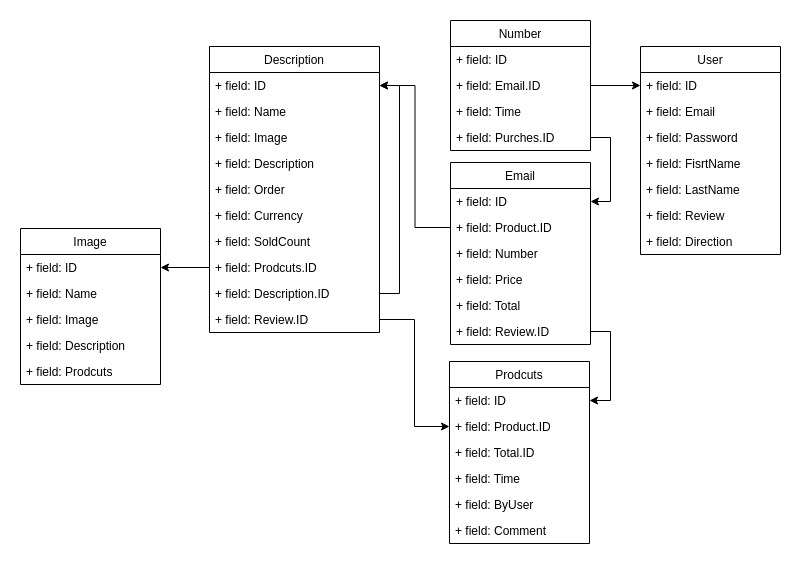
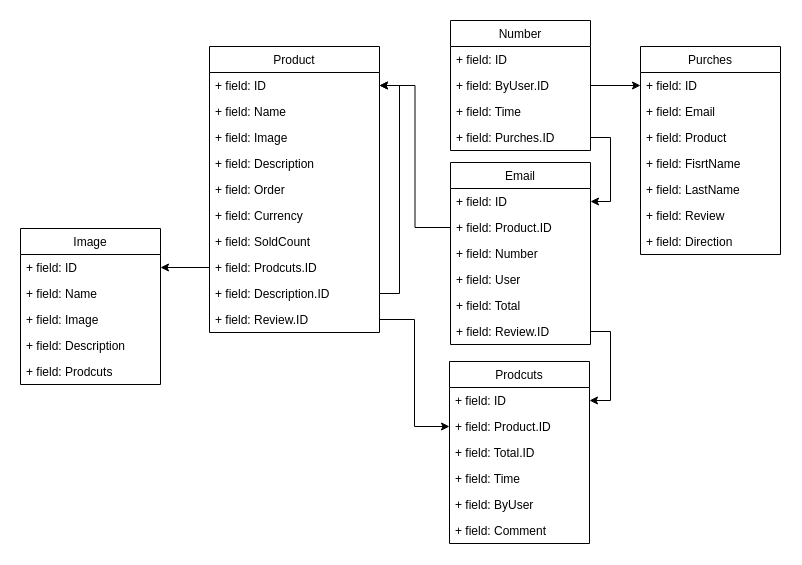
  <mxCell id="0" />
  <mxCell id="1" parent="0" />
  <mxCell id="2" value="Image" style="swimlane;fontStyle=0;childLayout=stackLayout;horizontal=1;startSize=26;fillColor=none;horizontalStack=0;resizeParent=1;resizeParentMax=0;resizeLast=0;collapsible=1;marginBottom=0;" vertex="1" parent="1"><mxGeometry x="20" y="228" width="140" height="156" as="geometry" /></mxCell>
  <mxCell id="3" value="+ field: ID" style="text;strokeColor=none;fillColor=none;align=left;verticalAlign=top;spacingLeft=4;spacingRight=4;overflow=hidden;rotatable=0;points=[[0,0.5],[1,0.5]];portConstraint=eastwest;" vertex="1" parent="2"><mxGeometry y="26" width="140" height="26" as="geometry" /></mxCell>
  <mxCell id="4" value="+ field: Name&#10;" style="text;strokeColor=none;fillColor=none;align=left;verticalAlign=top;spacingLeft=4;spacingRight=4;overflow=hidden;rotatable=0;points=[[0,0.5],[1,0.5]];portConstraint=eastwest;" vertex="1" parent="2"><mxGeometry y="52" width="140" height="26" as="geometry" /></mxCell>
  <mxCell id="5" value="+ field: Image" style="text;strokeColor=none;fillColor=none;align=left;verticalAlign=top;spacingLeft=4;spacingRight=4;overflow=hidden;rotatable=0;points=[[0,0.5],[1,0.5]];portConstraint=eastwest;" vertex="1" parent="2"><mxGeometry y="78" width="140" height="26" as="geometry" /></mxCell>
  <mxCell id="6" value="+ field: Description" style="text;strokeColor=none;fillColor=none;align=left;verticalAlign=top;spacingLeft=4;spacingRight=4;overflow=hidden;rotatable=0;points=[[0,0.5],[1,0.5]];portConstraint=eastwest;" vertex="1" parent="2"><mxGeometry y="104" width="140" height="26" as="geometry" /></mxCell>
  <mxCell id="7" value="+ field: Prodcuts" style="text;strokeColor=none;fillColor=none;align=left;verticalAlign=top;spacingLeft=4;spacingRight=4;overflow=hidden;rotatable=0;points=[[0,0.5],[1,0.5]];portConstraint=eastwest;" vertex="1" parent="2"><mxGeometry y="130" width="140" height="26" as="geometry" /></mxCell>
- <mxCell id="8" value="Description" style="swimlane;fontStyle=0;childLayout=stackLayout;horizontal=1;startSize=26;fillColor=none;horizontalStack=0;resizeParent=1;resizeParentMax=0;resizeLast=0;collapsible=1;marginBottom=0;" vertex="1" parent="1"><mxGeometry x="209" y="46" width="170" height="286" as="geometry" /></mxCell>
+ <mxCell id="8" value="Product" style="swimlane;fontStyle=0;childLayout=stackLayout;horizontal=1;startSize=26;fillColor=none;horizontalStack=0;resizeParent=1;resizeParentMax=0;resizeLast=0;collapsible=1;marginBottom=0;" vertex="1" parent="1"><mxGeometry x="209" y="46" width="170" height="286" as="geometry" /></mxCell>
  <mxCell id="9" value="+ field: ID" style="text;strokeColor=none;fillColor=none;align=left;verticalAlign=top;spacingLeft=4;spacingRight=4;overflow=hidden;rotatable=0;points=[[0,0.5],[1,0.5]];portConstraint=eastwest;" vertex="1" parent="8"><mxGeometry y="26" width="170" height="26" as="geometry" /></mxCell>
  <mxCell id="10" value="+ field: Name" style="text;strokeColor=none;fillColor=none;align=left;verticalAlign=top;spacingLeft=4;spacingRight=4;overflow=hidden;rotatable=0;points=[[0,0.5],[1,0.5]];portConstraint=eastwest;" vertex="1" parent="8"><mxGeometry y="52" width="170" height="26" as="geometry" /></mxCell>
  <mxCell id="11" value="+ field: Image" style="text;strokeColor=none;fillColor=none;align=left;verticalAlign=top;spacingLeft=4;spacingRight=4;overflow=hidden;rotatable=0;points=[[0,0.5],[1,0.5]];portConstraint=eastwest;" vertex="1" parent="8"><mxGeometry y="78" width="170" height="26" as="geometry" /></mxCell>
  <mxCell id="12" value="+ field: Description" style="text;strokeColor=none;fillColor=none;align=left;verticalAlign=top;spacingLeft=4;spacingRight=4;overflow=hidden;rotatable=0;points=[[0,0.5],[1,0.5]];portConstraint=eastwest;" vertex="1" parent="8"><mxGeometry y="104" width="170" height="26" as="geometry" /></mxCell>
  <mxCell id="13" value="+ field: Order" style="text;strokeColor=none;fillColor=none;align=left;verticalAlign=top;spacingLeft=4;spacingRight=4;overflow=hidden;rotatable=0;points=[[0,0.5],[1,0.5]];portConstraint=eastwest;" vertex="1" parent="8"><mxGeometry y="130" width="170" height="26" as="geometry" /></mxCell>
  <mxCell id="14" value="+ field: Currency" style="text;strokeColor=none;fillColor=none;align=left;verticalAlign=top;spacingLeft=4;spacingRight=4;overflow=hidden;rotatable=0;points=[[0,0.5],[1,0.5]];portConstraint=eastwest;" vertex="1" parent="8"><mxGeometry y="156" width="170" height="26" as="geometry" /></mxCell>
  <mxCell id="15" value="+ field: SoldCount" style="text;strokeColor=none;fillColor=none;align=left;verticalAlign=top;spacingLeft=4;spacingRight=4;overflow=hidden;rotatable=0;points=[[0,0.5],[1,0.5]];portConstraint=eastwest;" vertex="1" parent="8"><mxGeometry y="182" width="170" height="26" as="geometry" /></mxCell>
  <mxCell id="16" value="+ field: Prodcuts.ID" style="text;strokeColor=none;fillColor=none;align=left;verticalAlign=top;spacingLeft=4;spacingRight=4;overflow=hidden;rotatable=0;points=[[0,0.5],[1,0.5]];portConstraint=eastwest;" vertex="1" parent="8"><mxGeometry y="208" width="170" height="26" as="geometry" /></mxCell>
  <mxCell id="17" style="edgeStyle=orthogonalEdgeStyle;rounded=0;orthogonalLoop=1;jettySize=auto;html=1;exitX=1;exitY=0.5;exitDx=0;exitDy=0;entryX=1;entryY=0.5;entryDx=0;entryDy=0;" edge="1" parent="8" source="18" target="9"><mxGeometry relative="1" as="geometry" /></mxCell>
  <mxCell id="18" value="+ field: Description.ID" style="text;strokeColor=none;fillColor=none;align=left;verticalAlign=top;spacingLeft=4;spacingRight=4;overflow=hidden;rotatable=0;points=[[0,0.5],[1,0.5]];portConstraint=eastwest;" vertex="1" parent="8"><mxGeometry y="234" width="170" height="26" as="geometry" /></mxCell>
  <mxCell id="19" value="+ field: Review.ID" style="text;strokeColor=none;fillColor=none;align=left;verticalAlign=top;spacingLeft=4;spacingRight=4;overflow=hidden;rotatable=0;points=[[0,0.5],[1,0.5]];portConstraint=eastwest;" vertex="1" parent="8"><mxGeometry y="260" width="170" height="26" as="geometry" /></mxCell>
  <mxCell id="20" style="edgeStyle=orthogonalEdgeStyle;rounded=0;orthogonalLoop=1;jettySize=auto;html=1;exitX=1;exitY=0.5;exitDx=0;exitDy=0;" edge="1" parent="8" source="19" target="19"><mxGeometry relative="1" as="geometry" /></mxCell>
- <mxCell id="21" value="User" style="swimlane;fontStyle=0;childLayout=stackLayout;horizontal=1;startSize=26;fillColor=none;horizontalStack=0;resizeParent=1;resizeParentMax=0;resizeLast=0;collapsible=1;marginBottom=0;" vertex="1" parent="1"><mxGeometry x="640" y="46" width="140" height="208" as="geometry" /></mxCell>
+ <mxCell id="21" value="Purches" style="swimlane;fontStyle=0;childLayout=stackLayout;horizontal=1;startSize=26;fillColor=none;horizontalStack=0;resizeParent=1;resizeParentMax=0;resizeLast=0;collapsible=1;marginBottom=0;" vertex="1" parent="1"><mxGeometry x="640" y="46" width="140" height="208" as="geometry" /></mxCell>
  <mxCell id="22" value="+ field: ID" style="text;strokeColor=none;fillColor=none;align=left;verticalAlign=top;spacingLeft=4;spacingRight=4;overflow=hidden;rotatable=0;points=[[0,0.5],[1,0.5]];portConstraint=eastwest;" vertex="1" parent="21"><mxGeometry y="26" width="140" height="26" as="geometry" /></mxCell>
  <mxCell id="23" value="+ field: Email" style="text;strokeColor=none;fillColor=none;align=left;verticalAlign=top;spacingLeft=4;spacingRight=4;overflow=hidden;rotatable=0;points=[[0,0.5],[1,0.5]];portConstraint=eastwest;" vertex="1" parent="21"><mxGeometry y="52" width="140" height="26" as="geometry" /></mxCell>
- <mxCell id="24" value="+ field: Password" style="text;strokeColor=none;fillColor=none;align=left;verticalAlign=top;spacingLeft=4;spacingRight=4;overflow=hidden;rotatable=0;points=[[0,0.5],[1,0.5]];portConstraint=eastwest;" vertex="1" parent="21"><mxGeometry y="78" width="140" height="26" as="geometry" /></mxCell>
+ <mxCell id="24" value="+ field: Product" style="text;strokeColor=none;fillColor=none;align=left;verticalAlign=top;spacingLeft=4;spacingRight=4;overflow=hidden;rotatable=0;points=[[0,0.5],[1,0.5]];portConstraint=eastwest;" vertex="1" parent="21"><mxGeometry y="78" width="140" height="26" as="geometry" /></mxCell>
  <mxCell id="25" value="+ field: FisrtName" style="text;strokeColor=none;fillColor=none;align=left;verticalAlign=top;spacingLeft=4;spacingRight=4;overflow=hidden;rotatable=0;points=[[0,0.5],[1,0.5]];portConstraint=eastwest;" vertex="1" parent="21"><mxGeometry y="104" width="140" height="26" as="geometry" /></mxCell>
  <mxCell id="26" value="+ field: LastName" style="text;strokeColor=none;fillColor=none;align=left;verticalAlign=top;spacingLeft=4;spacingRight=4;overflow=hidden;rotatable=0;points=[[0,0.5],[1,0.5]];portConstraint=eastwest;" vertex="1" parent="21"><mxGeometry y="130" width="140" height="26" as="geometry" /></mxCell>
  <mxCell id="27" value="+ field: Review" style="text;strokeColor=none;fillColor=none;align=left;verticalAlign=top;spacingLeft=4;spacingRight=4;overflow=hidden;rotatable=0;points=[[0,0.5],[1,0.5]];portConstraint=eastwest;" vertex="1" parent="21"><mxGeometry y="156" width="140" height="26" as="geometry" /></mxCell>
  <mxCell id="28" value="+ field: Direction" style="text;strokeColor=none;fillColor=none;align=left;verticalAlign=top;spacingLeft=4;spacingRight=4;overflow=hidden;rotatable=0;points=[[0,0.5],[1,0.5]];portConstraint=eastwest;" vertex="1" parent="21"><mxGeometry y="182" width="140" height="26" as="geometry" /></mxCell>
  <mxCell id="29" value="Number" style="swimlane;fontStyle=0;childLayout=stackLayout;horizontal=1;startSize=26;fillColor=none;horizontalStack=0;resizeParent=1;resizeParentMax=0;resizeLast=0;collapsible=1;marginBottom=0;" vertex="1" parent="1"><mxGeometry x="450" y="20" width="140" height="130" as="geometry" /></mxCell>
  <mxCell id="30" value="+ field: ID" style="text;strokeColor=none;fillColor=none;align=left;verticalAlign=top;spacingLeft=4;spacingRight=4;overflow=hidden;rotatable=0;points=[[0,0.5],[1,0.5]];portConstraint=eastwest;" vertex="1" parent="29"><mxGeometry y="26" width="140" height="26" as="geometry" /></mxCell>
- <mxCell id="31" value="+ field: Email.ID" style="text;strokeColor=none;fillColor=none;align=left;verticalAlign=top;spacingLeft=4;spacingRight=4;overflow=hidden;rotatable=0;points=[[0,0.5],[1,0.5]];portConstraint=eastwest;" vertex="1" parent="29"><mxGeometry y="52" width="140" height="26" as="geometry" /></mxCell>
+ <mxCell id="31" value="+ field: ByUser.ID" style="text;strokeColor=none;fillColor=none;align=left;verticalAlign=top;spacingLeft=4;spacingRight=4;overflow=hidden;rotatable=0;points=[[0,0.5],[1,0.5]];portConstraint=eastwest;" vertex="1" parent="29"><mxGeometry y="52" width="140" height="26" as="geometry" /></mxCell>
  <mxCell id="32" value="+ field: Time" style="text;strokeColor=none;fillColor=none;align=left;verticalAlign=top;spacingLeft=4;spacingRight=4;overflow=hidden;rotatable=0;points=[[0,0.5],[1,0.5]];portConstraint=eastwest;" vertex="1" parent="29"><mxGeometry y="78" width="140" height="26" as="geometry" /></mxCell>
  <mxCell id="33" value="+ field: Purches.ID" style="text;strokeColor=none;fillColor=none;align=left;verticalAlign=top;spacingLeft=4;spacingRight=4;overflow=hidden;rotatable=0;points=[[0,0.5],[1,0.5]];portConstraint=eastwest;" vertex="1" parent="29"><mxGeometry y="104" width="140" height="26" as="geometry" /></mxCell>
  <mxCell id="34" value="Email" style="swimlane;fontStyle=0;childLayout=stackLayout;horizontal=1;startSize=26;fillColor=none;horizontalStack=0;resizeParent=1;resizeParentMax=0;resizeLast=0;collapsible=1;marginBottom=0;" vertex="1" parent="1"><mxGeometry x="450" y="162" width="140" height="182" as="geometry" /></mxCell>
  <mxCell id="35" value="+ field: ID" style="text;strokeColor=none;fillColor=none;align=left;verticalAlign=top;spacingLeft=4;spacingRight=4;overflow=hidden;rotatable=0;points=[[0,0.5],[1,0.5]];portConstraint=eastwest;" vertex="1" parent="34"><mxGeometry y="26" width="140" height="26" as="geometry" /></mxCell>
  <mxCell id="36" value="+ field: Product.ID" style="text;strokeColor=none;fillColor=none;align=left;verticalAlign=top;spacingLeft=4;spacingRight=4;overflow=hidden;rotatable=0;points=[[0,0.5],[1,0.5]];portConstraint=eastwest;" vertex="1" parent="34"><mxGeometry y="52" width="140" height="26" as="geometry" /></mxCell>
  <mxCell id="37" value="+ field: Number" style="text;strokeColor=none;fillColor=none;align=left;verticalAlign=top;spacingLeft=4;spacingRight=4;overflow=hidden;rotatable=0;points=[[0,0.5],[1,0.5]];portConstraint=eastwest;" vertex="1" parent="34"><mxGeometry y="78" width="140" height="26" as="geometry" /></mxCell>
- <mxCell id="38" value="+ field: Price" style="text;strokeColor=none;fillColor=none;align=left;verticalAlign=top;spacingLeft=4;spacingRight=4;overflow=hidden;rotatable=0;points=[[0,0.5],[1,0.5]];portConstraint=eastwest;" vertex="1" parent="34"><mxGeometry y="104" width="140" height="26" as="geometry" /></mxCell>
+ <mxCell id="38" value="+ field: User" style="text;strokeColor=none;fillColor=none;align=left;verticalAlign=top;spacingLeft=4;spacingRight=4;overflow=hidden;rotatable=0;points=[[0,0.5],[1,0.5]];portConstraint=eastwest;" vertex="1" parent="34"><mxGeometry y="104" width="140" height="26" as="geometry" /></mxCell>
  <mxCell id="39" value="+ field: Total" style="text;strokeColor=none;fillColor=none;align=left;verticalAlign=top;spacingLeft=4;spacingRight=4;overflow=hidden;rotatable=0;points=[[0,0.5],[1,0.5]];portConstraint=eastwest;" vertex="1" parent="34"><mxGeometry y="130" width="140" height="26" as="geometry" /></mxCell>
  <mxCell id="40" value="+ field: Review.ID" style="text;strokeColor=none;fillColor=none;align=left;verticalAlign=top;spacingLeft=4;spacingRight=4;overflow=hidden;rotatable=0;points=[[0,0.5],[1,0.5]];portConstraint=eastwest;" vertex="1" parent="34"><mxGeometry y="156" width="140" height="26" as="geometry" /></mxCell>
  <mxCell id="41" value="Prodcuts" style="swimlane;fontStyle=0;childLayout=stackLayout;horizontal=1;startSize=26;fillColor=none;horizontalStack=0;resizeParent=1;resizeParentMax=0;resizeLast=0;collapsible=1;marginBottom=0;" vertex="1" parent="1"><mxGeometry x="449" y="361" width="140" height="182" as="geometry" /></mxCell>
  <mxCell id="42" value="+ field: ID" style="text;strokeColor=none;fillColor=none;align=left;verticalAlign=top;spacingLeft=4;spacingRight=4;overflow=hidden;rotatable=0;points=[[0,0.5],[1,0.5]];portConstraint=eastwest;" vertex="1" parent="41"><mxGeometry y="26" width="140" height="26" as="geometry" /></mxCell>
  <mxCell id="43" value="+ field: Product.ID" style="text;strokeColor=none;fillColor=none;align=left;verticalAlign=top;spacingLeft=4;spacingRight=4;overflow=hidden;rotatable=0;points=[[0,0.5],[1,0.5]];portConstraint=eastwest;" vertex="1" parent="41"><mxGeometry y="52" width="140" height="26" as="geometry" /></mxCell>
  <mxCell id="44" value="+ field: Total.ID" style="text;strokeColor=none;fillColor=none;align=left;verticalAlign=top;spacingLeft=4;spacingRight=4;overflow=hidden;rotatable=0;points=[[0,0.5],[1,0.5]];portConstraint=eastwest;" vertex="1" parent="41"><mxGeometry y="78" width="140" height="26" as="geometry" /></mxCell>
  <mxCell id="45" value="+ field: Time" style="text;strokeColor=none;fillColor=none;align=left;verticalAlign=top;spacingLeft=4;spacingRight=4;overflow=hidden;rotatable=0;points=[[0,0.5],[1,0.5]];portConstraint=eastwest;" vertex="1" parent="41"><mxGeometry y="104" width="140" height="26" as="geometry" /></mxCell>
  <mxCell id="46" value="+ field: ByUser" style="text;strokeColor=none;fillColor=none;align=left;verticalAlign=top;spacingLeft=4;spacingRight=4;overflow=hidden;rotatable=0;points=[[0,0.5],[1,0.5]];portConstraint=eastwest;" vertex="1" parent="41"><mxGeometry y="130" width="140" height="26" as="geometry" /></mxCell>
  <mxCell id="47" value="+ field: Comment" style="text;strokeColor=none;fillColor=none;align=left;verticalAlign=top;spacingLeft=4;spacingRight=4;overflow=hidden;rotatable=0;points=[[0,0.5],[1,0.5]];portConstraint=eastwest;" vertex="1" parent="41"><mxGeometry y="156" width="140" height="26" as="geometry" /></mxCell>
  <mxCell id="48" style="edgeStyle=orthogonalEdgeStyle;rounded=0;orthogonalLoop=1;jettySize=auto;html=1;exitX=0;exitY=0.5;exitDx=0;exitDy=0;entryX=1;entryY=0.5;entryDx=0;entryDy=0;" edge="1" parent="1" source="36" target="9"><mxGeometry relative="1" as="geometry" /></mxCell>
  <mxCell id="49" style="edgeStyle=orthogonalEdgeStyle;rounded=0;orthogonalLoop=1;jettySize=auto;html=1;exitX=1;exitY=0.5;exitDx=0;exitDy=0;entryX=1;entryY=0.5;entryDx=0;entryDy=0;" edge="1" parent="1" source="33" target="35"><mxGeometry relative="1" as="geometry" /></mxCell>
  <mxCell id="50" style="edgeStyle=orthogonalEdgeStyle;rounded=0;orthogonalLoop=1;jettySize=auto;html=1;exitX=1;exitY=0.5;exitDx=0;exitDy=0;entryX=1;entryY=0.5;entryDx=0;entryDy=0;" edge="1" parent="1" source="40" target="42"><mxGeometry relative="1" as="geometry" /></mxCell>
  <mxCell id="51" style="edgeStyle=orthogonalEdgeStyle;rounded=0;orthogonalLoop=1;jettySize=auto;html=1;exitX=1;exitY=0.5;exitDx=0;exitDy=0;entryX=0;entryY=0.5;entryDx=0;entryDy=0;" edge="1" parent="1" source="19" target="43"><mxGeometry relative="1" as="geometry" /></mxCell>
  <mxCell id="52" style="edgeStyle=orthogonalEdgeStyle;rounded=0;orthogonalLoop=1;jettySize=auto;html=1;exitX=0;exitY=0.5;exitDx=0;exitDy=0;entryX=1;entryY=0.5;entryDx=0;entryDy=0;" edge="1" parent="1" source="16" target="3"><mxGeometry relative="1" as="geometry" /></mxCell>
  <mxCell id="53" style="edgeStyle=orthogonalEdgeStyle;rounded=0;orthogonalLoop=1;jettySize=auto;html=1;exitX=1;exitY=0.5;exitDx=0;exitDy=0;entryX=0;entryY=0.5;entryDx=0;entryDy=0;" edge="1" parent="1" source="31" target="22"><mxGeometry relative="1" as="geometry" /></mxCell>
